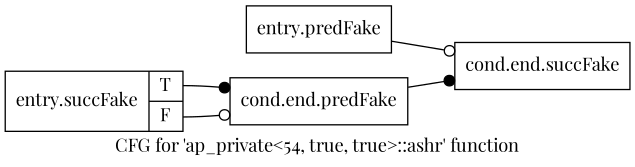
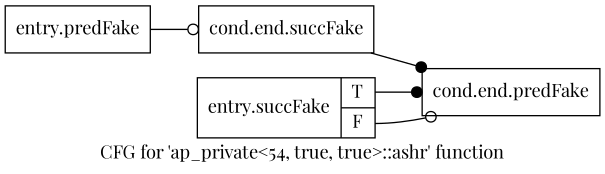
  digraph {
    fontname="Playfair Display"
    label="CFG for 'ap_private\<54, true, true\>::ashr' function"
    rankdir=LR
    node [fontname="Playfair Display" shape=record filename="/tools/Xilinx/Vitis_HLS/2022.1/include/etc/ap_private.h" linenumber=1878]
    edge [arrowhead=odot execusionnum=0 filename="/tools/Xilinx/Vitis_HLS/2022.1/include/etc/ap_private.h" fontname="Playfair Display"]
    n1 [label="{entry.predFake}" filename="" linenumber=""]
    n2 [label="{cond.end.succFake}"]
    n3 [label="{entry.succFake|{<s0>T|<s1>F}}"]
    n4 [label="{cond.end.predFake}"]
    n1 -> n2
    n3 -> n4 [arrowhead=dot tailport=s0]
    n3 -> n4 [tailport=s1]
-   n4 -> n2 [arrowhead=dot]
+   n2 -> n4 [arrowhead=dot]
  }
